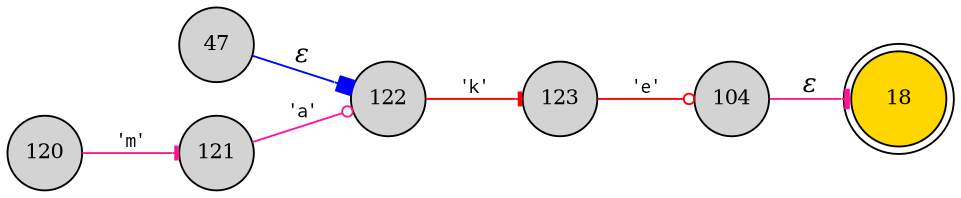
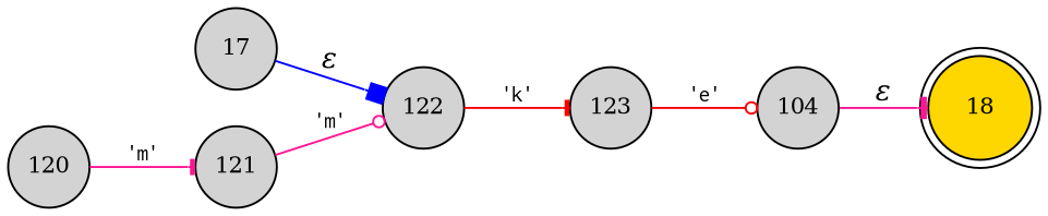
  digraph {
    rankdir=LR
    node [fillcolor=lightgrey fixedsize=true fontsize=11 shape=circle style=filled peripheries=1]
    edge [arrowhead=tee color=deeppink fontname=Courier arrowsize=.7 fontsize=11]
    n1 [fillcolor=gold label=18 shape=doublecircle width=.6 peripheries=""]
-   n2 [label=47 width=.55]
+   n2 [label=17 width=.55]
    n3 [label=122 width=.55]
    n4 [label=120 width=.55]
    n5 [label=121 width=.55]
    n6 [label=123 width=.55]
    n7 [label=104 width=.55]
    n2 -> n3 [arrowhead=box color=blue fontname="Times-Italic" label="&epsilon;" arrowsize="" fontsize=""]
    n3 -> n6 [color=red label="'k'"]
    n4 -> n5 [label="'m'"]
-   n5 -> n3 [arrowhead=odot label="'a'"]
+   n5 -> n3 [arrowhead=odot label="'m'"]
    n6 -> n7 [arrowhead=odot color=red label="'e'"]
    n7 -> n1 [fontname="Times-Italic" label="&epsilon;" arrowsize="" fontsize=""]
  }
